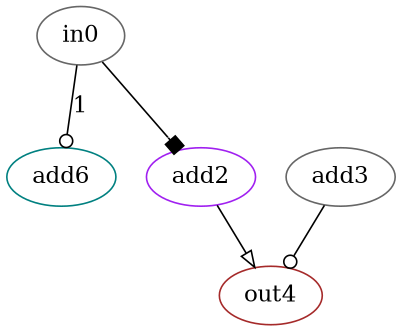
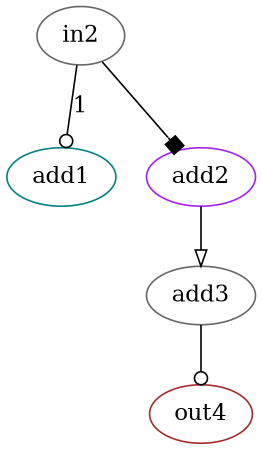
  strict digraph {
    node [color=gray40 op=add value=2]
    edge [arrowhead=odot port=0 w=0]
-   n1 [alap=0 asap=0 label=in0 op=in value=""]
-   n2 [alap=1 asap=1 color=teal label=add6 op=addi]
+   n1 [alap=0 asap=0 label=in2 op=in value=""]
+   n2 [alap=1 asap=1 color=teal label=add1 op=addi]
    n3 [alap=2 asap=2 color=purple label=add2]
    n4 [alap=3 asap=3 label=add3]
    n5 [alap=4 asap=4 color=brown label=out4 op=out value=""]
    n1 -> n2 [label=1 w=1]
    n1 -> n3 [arrowhead=box]
-   n3 -> n5 [arrowhead=onormal port=1]
+   n3 -> n4 [arrowhead=onormal port=1]
    n4 -> n5
  }
